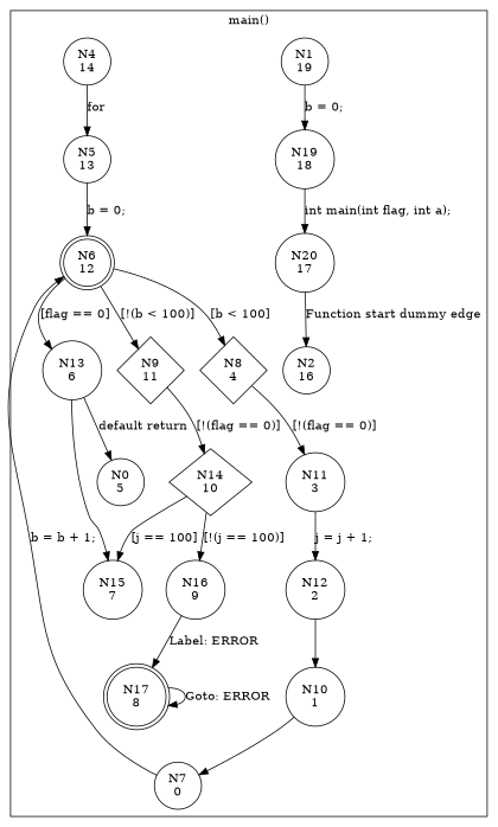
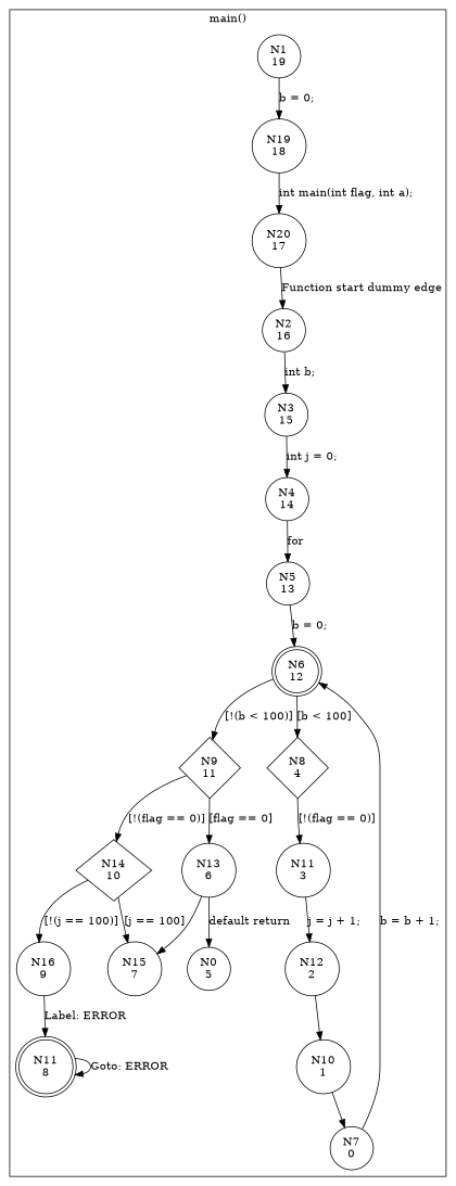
  digraph {
    node [shape=circle]
    n1 [label="N1\n19"]
    n2 [label="N19\n18"]
    n3 [label="N20\n17"]
    n4 [label="N2\n16"]
+   n5 [label="N3\n15"]
    n6 [label="N4\n14"]
    n7 [label="N5\n13"]
    n8 [label="N6\n12" shape=doublecircle]
    n9 [label="N9\n11" shape=diamond]
    n10 [label="N8\n4" shape=diamond]
    n11 [label="N14\n10" shape=diamond]
    n12 [label="N13\n6"]
    n13 [label="N16\n9"]
    n14 [label="N15\n7"]
-   n15 [label="N17\n8" shape=doublecircle]
+   n15 [label="N11\n8" shape=doublecircle]
    n16 [label="N0\n5"]
    n17 [label="N11\n3"]
    n18 [label="N10\n1"]
    n19 [label="N12\n2"]
    n20 [label="N7\n0"]
    subgraph cluster_1 {
      label="main()"
      n1
      n2
      n3
      n4
+     n5
      n6
      n7
      n8
      n9
      n10
      n11
      n12
      n13
      n14
      n15
      n16
      n17
      n18
      n19
      n20
    }
    n1 -> n2 [label="b = 0;"]
    n2 -> n3 [label="int main(int flag, int a);"]
    n3 -> n4 [label="Function start dummy edge"]
+   n4 -> n5 [label="int b;"]
+   n5 -> n6 [label="int j = 0;"]
    n6 -> n7 [label=for]
    n7 -> n8 [label="b = 0;"]
    n8 -> n9 [label="[!(b < 100)]"]
    n8 -> n10 [label="[b < 100]"]
    n9 -> n11 [label="[!(flag == 0)]"]
-   n8 -> n12 [label="[flag == 0]"]
+   n9 -> n12 [label="[flag == 0]"]
    n10 -> n17 [label="[!(flag == 0)]"]
    n11 -> n13 [label="[!(j == 100)]"]
    n11 -> n14 [label="[j == 100]"]
    n12 -> n14
    n12 -> n16 [label="default return"]
    n13 -> n15 [label="Label: ERROR"]
    n15 -> n15 [label="Goto: ERROR"]
    n17 -> n19 [label="j = j + 1;"]
    n18 -> n20
    n19 -> n18
    n20 -> n8 [label="b = b + 1;"]
  }
